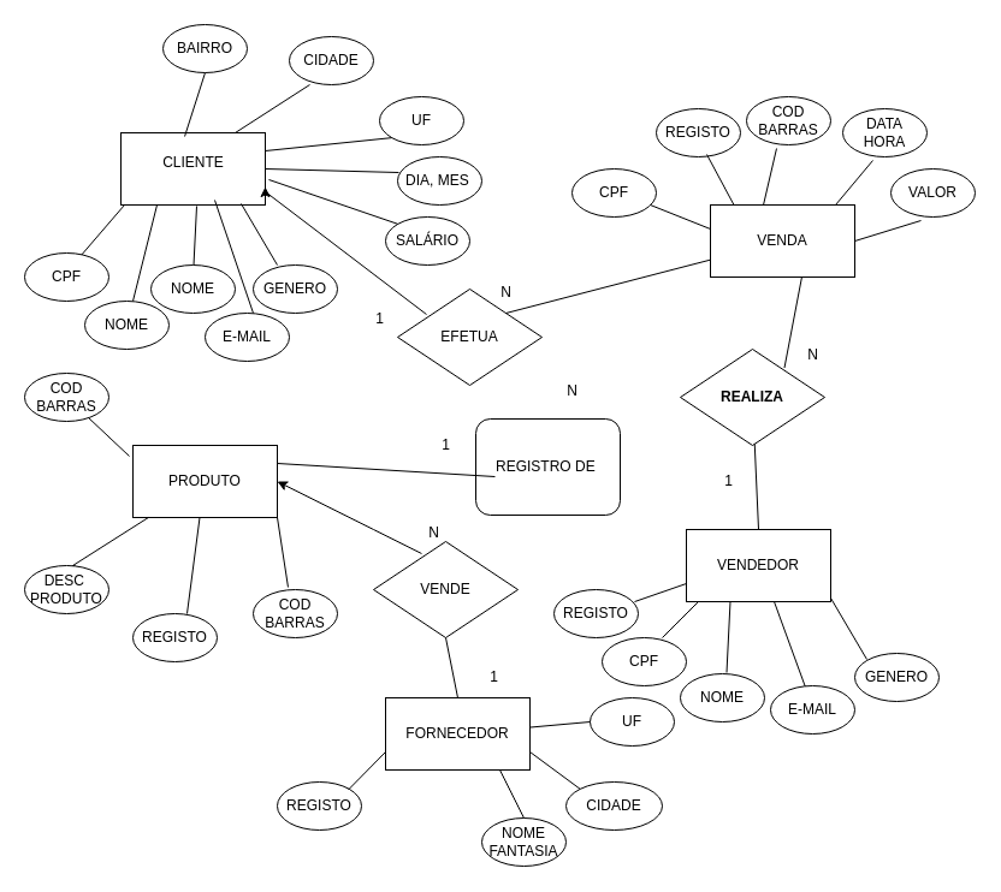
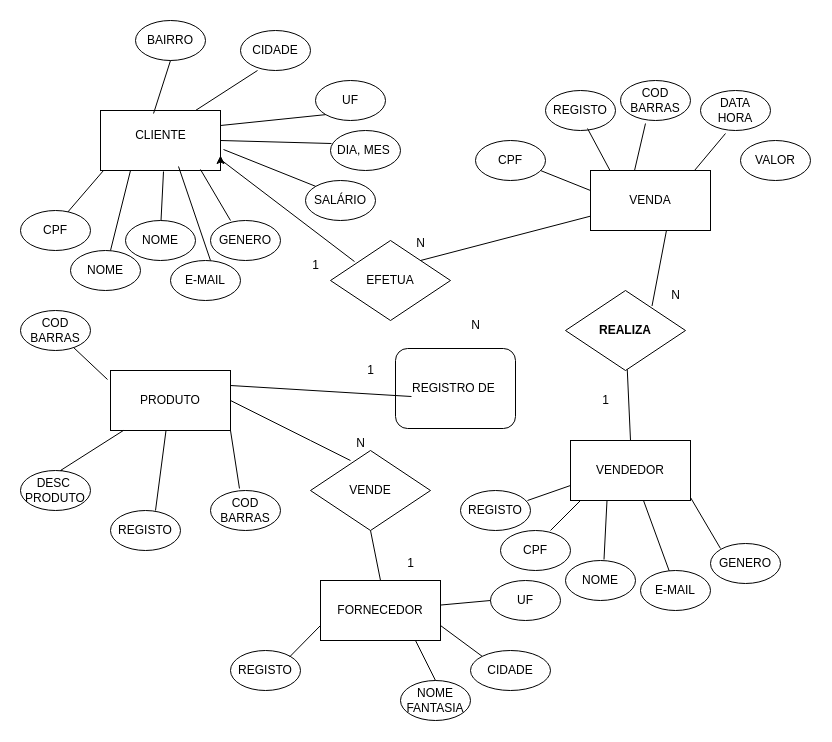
  <mxCell id="0" />
  <mxCell id="1" parent="0" />
  <mxCell id="2" value="" style="rounded=0;whiteSpace=wrap;html=1;" vertex="1" parent="1"><mxGeometry x="100" y="110" width="120" height="60" as="geometry" /></mxCell>
  <mxCell id="3" value="CLIENTE" style="text;html=1;align=center;verticalAlign=middle;resizable=0;points=[];autosize=1;strokeColor=none;fillColor=none;" vertex="1" parent="1"><mxGeometry x="125" y="120" width="70" height="30" as="geometry" /></mxCell>
  <mxCell id="4" value="" style="endArrow=none;html=1;rounded=0;entryX=0.442;entryY=1.033;entryDx=0;entryDy=0;entryPerimeter=0;" edge="1" parent="1"><mxGeometry width="50" height="50" relative="1" as="geometry"><mxPoint x="60" y="220" as="sourcePoint" /><mxPoint x="103" y="170" as="targetPoint" /></mxGeometry></mxCell>
  <mxCell id="5" value="" style="endArrow=none;html=1;rounded=0;entryX=0.442;entryY=1.033;entryDx=0;entryDy=0;entryPerimeter=0;" edge="1" parent="1"><mxGeometry width="50" height="50" relative="1" as="geometry"><mxPoint x="110" y="250" as="sourcePoint" /><mxPoint x="130" y="170" as="targetPoint" /></mxGeometry></mxCell>
- <mxCell id="6" value="SALÁRIO" style="ellipse;whiteSpace=wrap;html=1;" vertex="1" parent="1"><mxGeometry x="320" y="180" width="70" height="40" as="geometry" /></mxCell>
+ <mxCell id="6" value="SALÁRIO" style="ellipse;whiteSpace=wrap;html=1;" vertex="1" parent="1"><mxGeometry x="305" y="180" width="70" height="40" as="geometry" /></mxCell>
  <mxCell id="7" value="" style="endArrow=none;html=1;rounded=0;entryX=0.833;entryY=0.983;entryDx=0;entryDy=0;entryPerimeter=0;" edge="1" parent="1" target="2"><mxGeometry width="50" height="50" relative="1" as="geometry"><mxPoint x="230" y="220" as="sourcePoint" /><mxPoint x="323" y="182" as="targetPoint" /></mxGeometry></mxCell>
  <mxCell id="8" value="" style="endArrow=none;html=1;rounded=0;entryX=1.025;entryY=0.65;entryDx=0;entryDy=0;exitX=0;exitY=0;exitDx=0;exitDy=0;entryPerimeter=0;" edge="1" parent="1" source="6" target="2"><mxGeometry width="50" height="50" relative="1" as="geometry"><mxPoint x="260" y="220" as="sourcePoint" /><mxPoint x="220" y="180" as="targetPoint" /><Array as="points" /></mxGeometry></mxCell>
  <mxCell id="9" value="" style="endArrow=none;html=1;rounded=0;entryX=0.442;entryY=1.033;entryDx=0;entryDy=0;entryPerimeter=0;" edge="1" parent="1"><mxGeometry width="50" height="50" relative="1" as="geometry"><mxPoint x="160" y="230" as="sourcePoint" /><mxPoint x="163" y="171" as="targetPoint" /></mxGeometry></mxCell>
  <mxCell id="10" value="" style="endArrow=none;html=1;rounded=0;entryX=0.65;entryY=0.933;entryDx=0;entryDy=0;entryPerimeter=0;" edge="1" parent="1" target="2"><mxGeometry width="50" height="50" relative="1" as="geometry"><mxPoint x="210" y="260" as="sourcePoint" /><mxPoint x="233" y="170" as="targetPoint" /></mxGeometry></mxCell>
  <mxCell id="11" value="CPF" style="ellipse;whiteSpace=wrap;html=1;" vertex="1" parent="1"><mxGeometry x="20" y="210" width="70" height="40" as="geometry" /></mxCell>
  <mxCell id="12" value="NOME" style="ellipse;whiteSpace=wrap;html=1;" vertex="1" parent="1"><mxGeometry x="70" y="250" width="70" height="40" as="geometry" /></mxCell>
  <mxCell id="13" value="NOME" style="ellipse;whiteSpace=wrap;html=1;" vertex="1" parent="1"><mxGeometry x="125" y="220" width="70" height="40" as="geometry" /></mxCell>
  <mxCell id="14" value="E-MAIL" style="ellipse;whiteSpace=wrap;html=1;" vertex="1" parent="1"><mxGeometry x="170" y="260" width="70" height="40" as="geometry" /></mxCell>
  <mxCell id="15" value="GENERO" style="ellipse;whiteSpace=wrap;html=1;" vertex="1" parent="1"><mxGeometry x="210" y="220" width="70" height="40" as="geometry" /></mxCell>
  <mxCell id="16" value="DIA, MES&amp;nbsp;" style="ellipse;whiteSpace=wrap;html=1;" vertex="1" parent="1"><mxGeometry x="330" y="130" width="70" height="40" as="geometry" /></mxCell>
  <mxCell id="17" value="UF" style="ellipse;whiteSpace=wrap;html=1;" vertex="1" parent="1"><mxGeometry x="315" y="80" width="70" height="40" as="geometry" /></mxCell>
  <mxCell id="18" value="BAIRRO" style="ellipse;whiteSpace=wrap;html=1;" vertex="1" parent="1"><mxGeometry x="135" width="70" height="40" as="geometry" y="20" /></mxCell>
  <mxCell id="19" value="CIDADE" style="ellipse;whiteSpace=wrap;html=1;" vertex="1" parent="1"><mxGeometry x="240" y="30" width="70" height="40" as="geometry" /></mxCell>
  <mxCell id="20" value="" style="endArrow=none;html=1;rounded=0;entryX=1;entryY=0.5;entryDx=0;entryDy=0;exitX=0.014;exitY=0.325;exitDx=0;exitDy=0;exitPerimeter=0;" edge="1" parent="1" source="16" target="2"><mxGeometry width="50" height="50" relative="1" as="geometry"><mxPoint x="240" y="230" as="sourcePoint" /><mxPoint x="210" y="179" as="targetPoint" /><Array as="points" /></mxGeometry></mxCell>
  <mxCell id="21" value="" style="endArrow=none;html=1;rounded=0;entryX=1;entryY=0.25;entryDx=0;entryDy=0;exitX=0;exitY=1;exitDx=0;exitDy=0;" edge="1" parent="1" source="17" target="2"><mxGeometry width="50" height="50" relative="1" as="geometry"><mxPoint x="331" y="173" as="sourcePoint" /><mxPoint x="230" y="150" as="targetPoint" /><Array as="points" /></mxGeometry></mxCell>
  <mxCell id="22" value="" style="endArrow=none;html=1;rounded=0;entryX=0.567;entryY=0;entryDx=0;entryDy=0;entryPerimeter=0;" edge="1" parent="1"><mxGeometry width="50" height="50" relative="1" as="geometry"><mxPoint x="257" y="70" as="sourcePoint" /><mxPoint x="195" y="110" as="targetPoint" /><Array as="points"><mxPoint x="257" y="70" /></Array></mxGeometry></mxCell>
  <mxCell id="23" value="VENDA" style="rounded=0;whiteSpace=wrap;html=1;" vertex="1" parent="1"><mxGeometry x="590" y="170" width="120" height="60" as="geometry" /></mxCell>
  <mxCell id="24" value="PRODUTO" style="rounded=0;whiteSpace=wrap;html=1;" vertex="1" parent="1"><mxGeometry x="110" y="370" width="120" height="60" as="geometry" /></mxCell>
  <mxCell id="25" value="FORNECEDOR" style="rounded=0;whiteSpace=wrap;html=1;" vertex="1" parent="1"><mxGeometry x="320" y="580" width="120" height="60" as="geometry" /></mxCell>
  <mxCell id="26" value="" style="endArrow=none;html=1;rounded=0;entryX=-0.025;entryY=0.15;entryDx=0;entryDy=0;entryPerimeter=0;" edge="1" parent="1" source="29" target="24"><mxGeometry width="50" height="50" relative="1" as="geometry"><mxPoint x="60" y="490" as="sourcePoint" /><mxPoint x="80" y="410" as="targetPoint" /></mxGeometry></mxCell>
  <mxCell id="27" value="" style="endArrow=none;html=1;rounded=0;exitX=0.6;exitY=0;exitDx=0;exitDy=0;exitPerimeter=0;" edge="1" parent="1" source="30" target="24"><mxGeometry width="50" height="50" relative="1" as="geometry"><mxPoint x="137" y="510" as="sourcePoint" /><mxPoint x="140" y="451" as="targetPoint" /><Array as="points"><mxPoint x="60" y="470" /></Array></mxGeometry></mxCell>
- <mxCell id="28" value="" style="endArrow=classic;html=1;rounded=0;exitX=0.333;exitY=0.125;exitDx=0;exitDy=0;exitPerimeter=0;entryX=1;entryY=0.5;entryDx=0;entryDy=0;" edge="1" parent="1" source="34" target="24"><mxGeometry width="50" height="50" relative="1" as="geometry"><mxPoint x="360" y="440" as="sourcePoint" /><mxPoint x="120" y="430" as="targetPoint" /><Array as="points"><mxPoint x="310" y="440" /></Array></mxGeometry></mxCell>
+ <mxCell id="28" value="" style="endArrow=none;html=1;rounded=0;exitX=0.333;exitY=0.125;exitDx=0;exitDy=0;exitPerimeter=0;entryX=1;entryY=0.5;entryDx=0;entryDy=0;" edge="1" parent="1" source="34" target="24"><mxGeometry width="50" height="50" relative="1" as="geometry"><mxPoint x="360" y="440" as="sourcePoint" /><mxPoint x="120" y="430" as="targetPoint" /><Array as="points"><mxPoint x="310" y="440" /></Array></mxGeometry></mxCell>
  <mxCell id="29" value="COD BARRAS" style="ellipse;whiteSpace=wrap;html=1;" vertex="1" parent="1"><mxGeometry x="20" y="310" width="70" height="40" as="geometry" /></mxCell>
  <mxCell id="30" value="DESC&amp;nbsp;&lt;div&gt;PRODUTO&lt;/div&gt;" style="ellipse;whiteSpace=wrap;html=1;" vertex="1" parent="1"><mxGeometry x="20" y="470" width="70" height="40" as="geometry" /></mxCell>
  <mxCell id="31" value="REGISTO" style="ellipse;whiteSpace=wrap;html=1;" vertex="1" parent="1"><mxGeometry x="110" y="510" width="70" height="40" as="geometry" /></mxCell>
  <mxCell id="32" value="" style="endArrow=none;html=1;rounded=0;entryX=1;entryY=1;entryDx=0;entryDy=0;exitX=0.414;exitY=-0.05;exitDx=0;exitDy=0;exitPerimeter=0;" edge="1" parent="1" source="33" target="24"><mxGeometry width="50" height="50" relative="1" as="geometry"><mxPoint x="307" y="510" as="sourcePoint" /><mxPoint x="390" y="420" as="targetPoint" /><Array as="points"><mxPoint x="230" y="430" /></Array></mxGeometry></mxCell>
  <mxCell id="33" value="COD BARRAS" style="ellipse;whiteSpace=wrap;html=1;" vertex="1" parent="1"><mxGeometry x="210" y="490" width="70" height="40" as="geometry" /></mxCell>
  <mxCell id="34" value="VENDE" style="rhombus;whiteSpace=wrap;html=1;" vertex="1" parent="1"><mxGeometry x="310" y="450" width="120" height="80" as="geometry" /></mxCell>
  <mxCell id="35" value="REGISTO" style="ellipse;whiteSpace=wrap;html=1;" vertex="1" parent="1"><mxGeometry x="230" y="650" width="70" height="40" as="geometry" /></mxCell>
  <mxCell id="36" style="edgeStyle=orthogonalEdgeStyle;rounded=0;orthogonalLoop=1;jettySize=auto;html=1;exitX=1;exitY=0.5;exitDx=0;exitDy=0;" edge="1" parent="1" source="37"><mxGeometry relative="1" as="geometry"><mxPoint x="540" y="670" as="targetPoint" /></mxGeometry></mxCell>
  <mxCell id="37" value="CIDADE" style="ellipse;whiteSpace=wrap;html=1;" vertex="1" parent="1"><mxGeometry x="470" y="650" width="80" height="40" as="geometry" /></mxCell>
  <mxCell id="38" value="UF" style="ellipse;whiteSpace=wrap;html=1;" vertex="1" parent="1"><mxGeometry x="490" y="580" width="70" height="40" as="geometry" /></mxCell>
  <mxCell id="39" value="NOME FANTASIA" style="ellipse;whiteSpace=wrap;html=1;" vertex="1" parent="1"><mxGeometry x="400" y="680" width="70" height="40" as="geometry" /></mxCell>
  <mxCell id="40" value="" style="endArrow=none;html=1;rounded=0;entryX=0;entryY=0.75;entryDx=0;entryDy=0;" edge="1" parent="1" target="25"><mxGeometry width="50" height="50" relative="1" as="geometry"><mxPoint x="289" y="656.5" as="sourcePoint" /><mxPoint x="300" y="563.5" as="targetPoint" /></mxGeometry></mxCell>
  <mxCell id="41" value="" style="endArrow=none;html=1;rounded=0;entryX=0.25;entryY=1;entryDx=0;entryDy=0;exitX=0.5;exitY=0;exitDx=0;exitDy=0;" edge="1" parent="1" source="39"><mxGeometry width="50" height="50" relative="1" as="geometry"><mxPoint x="400" y="688" as="sourcePoint" /><mxPoint x="415" y="640" as="targetPoint" /></mxGeometry></mxCell>
  <mxCell id="42" value="" style="endArrow=none;html=1;rounded=0;" edge="1" parent="1" target="25"><mxGeometry width="50" height="50" relative="1" as="geometry"><mxPoint x="490" y="600" as="sourcePoint" /><mxPoint x="425" y="650" as="targetPoint" /><Array as="points" /></mxGeometry></mxCell>
  <mxCell id="43" value="" style="endArrow=none;html=1;rounded=0;exitX=0;exitY=0;exitDx=0;exitDy=0;entryX=1;entryY=0.75;entryDx=0;entryDy=0;" edge="1" parent="1" source="37" target="25"><mxGeometry width="50" height="50" relative="1" as="geometry"><mxPoint x="500" y="610" as="sourcePoint" /><mxPoint x="450" y="615" as="targetPoint" /><Array as="points" /></mxGeometry></mxCell>
  <mxCell id="44" value="" style="endArrow=none;html=1;rounded=0;entryX=0.442;entryY=1.017;entryDx=0;entryDy=0;entryPerimeter=0;" edge="1" parent="1"><mxGeometry width="50" height="50" relative="1" as="geometry"><mxPoint x="155" y="510" as="sourcePoint" /><mxPoint x="165.5" y="430" as="targetPoint" /></mxGeometry></mxCell>
  <mxCell id="45" value="" style="endArrow=none;html=1;rounded=0;exitX=0.5;exitY=0;exitDx=0;exitDy=0;entryX=0.5;entryY=1;entryDx=0;entryDy=0;" edge="1" parent="1" source="25" target="34"><mxGeometry width="50" height="50" relative="1" as="geometry"><mxPoint x="360" y="470" as="sourcePoint" /><mxPoint x="240" y="410" as="targetPoint" /><Array as="points" /></mxGeometry></mxCell>
  <mxCell id="46" value="1" style="text;html=1;align=center;verticalAlign=middle;resizable=0;points=[];autosize=1;strokeColor=none;fillColor=none;" vertex="1" parent="1"><mxGeometry x="395" y="548" width="30" height="30" as="geometry" /></mxCell>
  <mxCell id="47" value="N" style="text;html=1;align=center;verticalAlign=middle;resizable=0;points=[];autosize=1;strokeColor=none;fillColor=none;" vertex="1" parent="1"><mxGeometry x="345" y="428" width="30" height="30" as="geometry" /></mxCell>
  <mxCell id="48" value="VENDEDOR" style="rounded=0;whiteSpace=wrap;html=1;" vertex="1" parent="1"><mxGeometry x="570" y="440" width="120" height="60" as="geometry" /></mxCell>
  <mxCell id="49" value="REALIZA" style="rhombus;whiteSpace=wrap;html=1;fontStyle=1" vertex="1" parent="1"><mxGeometry x="565" y="290" width="120" height="80" as="geometry" /></mxCell>
  <mxCell id="50" value="1" style="text;html=1;align=center;verticalAlign=middle;resizable=0;points=[];autosize=1;strokeColor=none;fillColor=none;" vertex="1" parent="1"><mxGeometry x="590" y="385" width="30" height="30" as="geometry" /></mxCell>
  <mxCell id="51" value="N" style="text;html=1;align=center;verticalAlign=middle;resizable=0;points=[];autosize=1;strokeColor=none;fillColor=none;" vertex="1" parent="1"><mxGeometry x="660" y="280" width="30" height="30" as="geometry" /></mxCell>
  <mxCell id="52" value="REGISTRO DE&amp;nbsp;" style="whiteSpace=wrap;html=1;rounded=1;" vertex="1" parent="1"><mxGeometry x="395" y="348" width="120" height="80" as="geometry" /></mxCell>
  <mxCell id="53" value="" style="endArrow=none;html=1;rounded=0;entryX=0.833;entryY=0.983;entryDx=0;entryDy=0;entryPerimeter=0;" edge="1" parent="1"><mxGeometry width="50" height="50" relative="1" as="geometry"><mxPoint x="720" y="548" as="sourcePoint" /><mxPoint x="690" y="497" as="targetPoint" /></mxGeometry></mxCell>
  <mxCell id="54" value="" style="endArrow=none;html=1;rounded=0;entryX=0.442;entryY=1.033;entryDx=0;entryDy=0;entryPerimeter=0;" edge="1" parent="1"><mxGeometry width="50" height="50" relative="1" as="geometry"><mxPoint x="603.5" y="559" as="sourcePoint" /><mxPoint x="606.5" y="500" as="targetPoint" /></mxGeometry></mxCell>
  <mxCell id="55" value="" style="endArrow=none;html=1;rounded=0;entryX=0.65;entryY=0.933;entryDx=0;entryDy=0;entryPerimeter=0;" edge="1" parent="1"><mxGeometry width="50" height="50" relative="1" as="geometry"><mxPoint x="670" y="574" as="sourcePoint" /><mxPoint x="643" y="500" as="targetPoint" /></mxGeometry></mxCell>
  <mxCell id="56" value="NOME" style="ellipse;whiteSpace=wrap;html=1;" vertex="1" parent="1"><mxGeometry x="565" y="560" width="70" height="40" as="geometry" /></mxCell>
  <mxCell id="57" value="E-MAIL" style="ellipse;whiteSpace=wrap;html=1;" vertex="1" parent="1"><mxGeometry x="640" y="570" width="70" height="40" as="geometry" /></mxCell>
  <mxCell id="58" value="GENERO" style="ellipse;whiteSpace=wrap;html=1;" vertex="1" parent="1"><mxGeometry x="710" y="543" width="70" height="40" as="geometry" /></mxCell>
  <mxCell id="59" value="REGISTO" style="ellipse;whiteSpace=wrap;html=1;" vertex="1" parent="1"><mxGeometry x="460" y="490" width="70" height="40" as="geometry" /></mxCell>
  <mxCell id="60" value="" style="endArrow=none;html=1;rounded=0;entryX=0;entryY=0.75;entryDx=0;entryDy=0;exitX=0.957;exitY=0.25;exitDx=0;exitDy=0;exitPerimeter=0;" edge="1" parent="1" source="59" target="48"><mxGeometry width="50" height="50" relative="1" as="geometry"><mxPoint x="535" y="520" as="sourcePoint" /><mxPoint x="545.5" y="440" as="targetPoint" /></mxGeometry></mxCell>
  <mxCell id="61" value="" style="endArrow=none;html=1;rounded=0;" edge="1" parent="1"><mxGeometry width="50" height="50" relative="1" as="geometry"><mxPoint x="580" y="500" as="sourcePoint" /><mxPoint x="550" y="530" as="targetPoint" /><Array as="points" /></mxGeometry></mxCell>
  <mxCell id="62" value="CPF" style="ellipse;whiteSpace=wrap;html=1;" vertex="1" parent="1"><mxGeometry x="500" y="530" width="70" height="40" as="geometry" /></mxCell>
  <mxCell id="63" value="" style="endArrow=none;html=1;rounded=0;exitX=0.133;exitY=0.6;exitDx=0;exitDy=0;exitPerimeter=0;entryX=1;entryY=0.25;entryDx=0;entryDy=0;" edge="1" parent="1" source="52" target="24"><mxGeometry width="50" height="50" relative="1" as="geometry"><mxPoint x="360" y="470" as="sourcePoint" /><mxPoint x="240" y="410" as="targetPoint" /><Array as="points" /></mxGeometry></mxCell>
  <mxCell id="64" value="1" style="text;html=1;align=center;verticalAlign=middle;resizable=0;points=[];autosize=1;strokeColor=none;fillColor=none;" vertex="1" parent="1"><mxGeometry x="355" y="355" width="30" height="30" as="geometry" /></mxCell>
  <mxCell id="65" value="N" style="text;html=1;align=center;verticalAlign=middle;resizable=0;points=[];autosize=1;strokeColor=none;fillColor=none;" vertex="1" parent="1"><mxGeometry x="460" y="310" width="30" height="30" as="geometry" /></mxCell>
  <mxCell id="66" value="" style="endArrow=none;html=1;rounded=0;exitX=0.5;exitY=0;exitDx=0;exitDy=0;" edge="1" parent="1" source="48" target="49"><mxGeometry width="50" height="50" relative="1" as="geometry"><mxPoint x="360" y="470" as="sourcePoint" /><mxPoint x="240" y="410" as="targetPoint" /><Array as="points" /></mxGeometry></mxCell>
  <mxCell id="67" value="" style="endArrow=none;html=1;rounded=0;exitX=0.5;exitY=0;exitDx=0;exitDy=0;entryX=0.633;entryY=1;entryDx=0;entryDy=0;entryPerimeter=0;" edge="1" parent="1" target="23"><mxGeometry width="50" height="50" relative="1" as="geometry"><mxPoint x="651.5" y="305.5" as="sourcePoint" /><mxPoint x="648.5" y="234.5" as="targetPoint" /><Array as="points" /></mxGeometry></mxCell>
  <mxCell id="68" value="" style="endArrow=none;html=1;rounded=0;entryX=0.442;entryY=1.033;entryDx=0;entryDy=0;entryPerimeter=0;" edge="1" parent="1"><mxGeometry width="50" height="50" relative="1" as="geometry"><mxPoint x="540" y="170" as="sourcePoint" /><mxPoint x="590" y="190" as="targetPoint" /></mxGeometry></mxCell>
  <mxCell id="69" value="CPF" style="ellipse;whiteSpace=wrap;html=1;" vertex="1" parent="1"><mxGeometry x="475" y="140" width="70" height="40" as="geometry" /></mxCell>
  <mxCell id="70" value="REGISTO" style="ellipse;whiteSpace=wrap;html=1;" vertex="1" parent="1"><mxGeometry x="545" y="90" width="70" height="40" as="geometry" /></mxCell>
  <mxCell id="71" value="COD BARRAS" style="ellipse;whiteSpace=wrap;html=1;" vertex="1" parent="1"><mxGeometry x="620" y="80" width="70" height="40" as="geometry" /></mxCell>
  <mxCell id="72" value="" style="endArrow=none;html=1;rounded=0;entryX=0.6;entryY=0.95;entryDx=0;entryDy=0;entryPerimeter=0;" edge="1" parent="1" target="70"><mxGeometry width="50" height="50" relative="1" as="geometry"><mxPoint x="609.5" y="170" as="sourcePoint" /><mxPoint x="620" y="90" as="targetPoint" /></mxGeometry></mxCell>
  <mxCell id="73" value="" style="endArrow=none;html=1;rounded=0;entryX=0.357;entryY=1.075;entryDx=0;entryDy=0;entryPerimeter=0;exitX=0.367;exitY=0;exitDx=0;exitDy=0;exitPerimeter=0;" edge="1" parent="1" source="23" target="71"><mxGeometry width="50" height="50" relative="1" as="geometry"><mxPoint x="619.5" y="180" as="sourcePoint" /><mxPoint x="597" y="138" as="targetPoint" /><Array as="points" /></mxGeometry></mxCell>
  <mxCell id="74" value="DATA&lt;div&gt;HORA&lt;/div&gt;" style="ellipse;whiteSpace=wrap;html=1;" vertex="1" parent="1"><mxGeometry x="700" y="90" width="70" height="40" as="geometry" /></mxCell>
  <mxCell id="75" value="" style="endArrow=none;html=1;rounded=0;entryX=0.357;entryY=1.075;entryDx=0;entryDy=0;entryPerimeter=0;exitX=0.367;exitY=0;exitDx=0;exitDy=0;exitPerimeter=0;" edge="1" parent="1" target="74"><mxGeometry width="50" height="50" relative="1" as="geometry"><mxPoint x="694" y="170" as="sourcePoint" /><mxPoint x="657" y="138" as="targetPoint" /><Array as="points" /></mxGeometry></mxCell>
  <mxCell id="76" value="VALOR" style="ellipse;whiteSpace=wrap;html=1;" vertex="1" parent="1"><mxGeometry x="740" y="140" width="70" height="40" as="geometry" /></mxCell>
- <mxCell id="77" value="" style="endArrow=none;html=1;rounded=0;entryX=0.357;entryY=1.075;entryDx=0;entryDy=0;entryPerimeter=0;exitX=1;exitY=0.5;exitDx=0;exitDy=0;" edge="1" parent="1" target="76" source="23"><mxGeometry width="50" height="50" relative="1" as="geometry"><mxPoint x="720" y="190" as="sourcePoint" /><mxPoint x="667" y="178" as="targetPoint" /><Array as="points" /></mxGeometry></mxCell>
  <mxCell id="78" value="EFETUA" style="rhombus;whiteSpace=wrap;html=1;" vertex="1" parent="1"><mxGeometry x="330" y="240" width="120" height="80" as="geometry" /></mxCell>
  <mxCell id="79" value="" style="endArrow=none;html=1;rounded=0;exitX=0.2;exitY=0.263;exitDx=0;exitDy=0;exitPerimeter=0;entryX=1;entryY=0.25;entryDx=0;entryDy=0;" edge="1" parent="1" source="78"><mxGeometry width="50" height="50" relative="1" as="geometry"><mxPoint x="401" y="170" as="sourcePoint" /><mxPoint x="220" y="159" as="targetPoint" /><Array as="points" /></mxGeometry></mxCell>
  <mxCell id="80" value="" style="endArrow=none;html=1;rounded=0;entryX=1;entryY=0;entryDx=0;entryDy=0;" edge="1" parent="1" source="23" target="78"><mxGeometry width="50" height="50" relative="1" as="geometry"><mxPoint x="379" y="281" as="sourcePoint" /><mxPoint x="230" y="169" as="targetPoint" /><Array as="points" /></mxGeometry></mxCell>
  <mxCell id="81" value="" style="endArrow=none;html=1;rounded=0;entryX=0.5;entryY=1;entryDx=0;entryDy=0;exitX=0.442;exitY=0.05;exitDx=0;exitDy=0;exitPerimeter=0;" edge="1" parent="1" source="2" target="18"><mxGeometry width="50" height="50" relative="1" as="geometry"><mxPoint x="170" y="240" as="sourcePoint" /><mxPoint x="173" y="181" as="targetPoint" /><Array as="points"><mxPoint x="170" y="60" /></Array></mxGeometry></mxCell>
  <mxCell id="82" style="edgeStyle=orthogonalEdgeStyle;rounded=0;orthogonalLoop=1;jettySize=auto;html=1;exitX=1;exitY=1;exitDx=0;exitDy=0;entryX=1;entryY=0.75;entryDx=0;entryDy=0;" edge="1" parent="1" source="2" target="2"><mxGeometry relative="1" as="geometry" /></mxCell>
  <mxCell id="83" value="1" style="text;html=1;align=center;verticalAlign=middle;resizable=0;points=[];autosize=1;strokeColor=none;fillColor=none;" vertex="1" parent="1"><mxGeometry x="300" y="250" width="30" height="30" as="geometry" /></mxCell>
  <mxCell id="84" value="N" style="text;html=1;align=center;verticalAlign=middle;resizable=0;points=[];autosize=1;strokeColor=none;fillColor=none;" vertex="1" parent="1"><mxGeometry x="405" y="228" width="30" height="30" as="geometry" /></mxCell>
